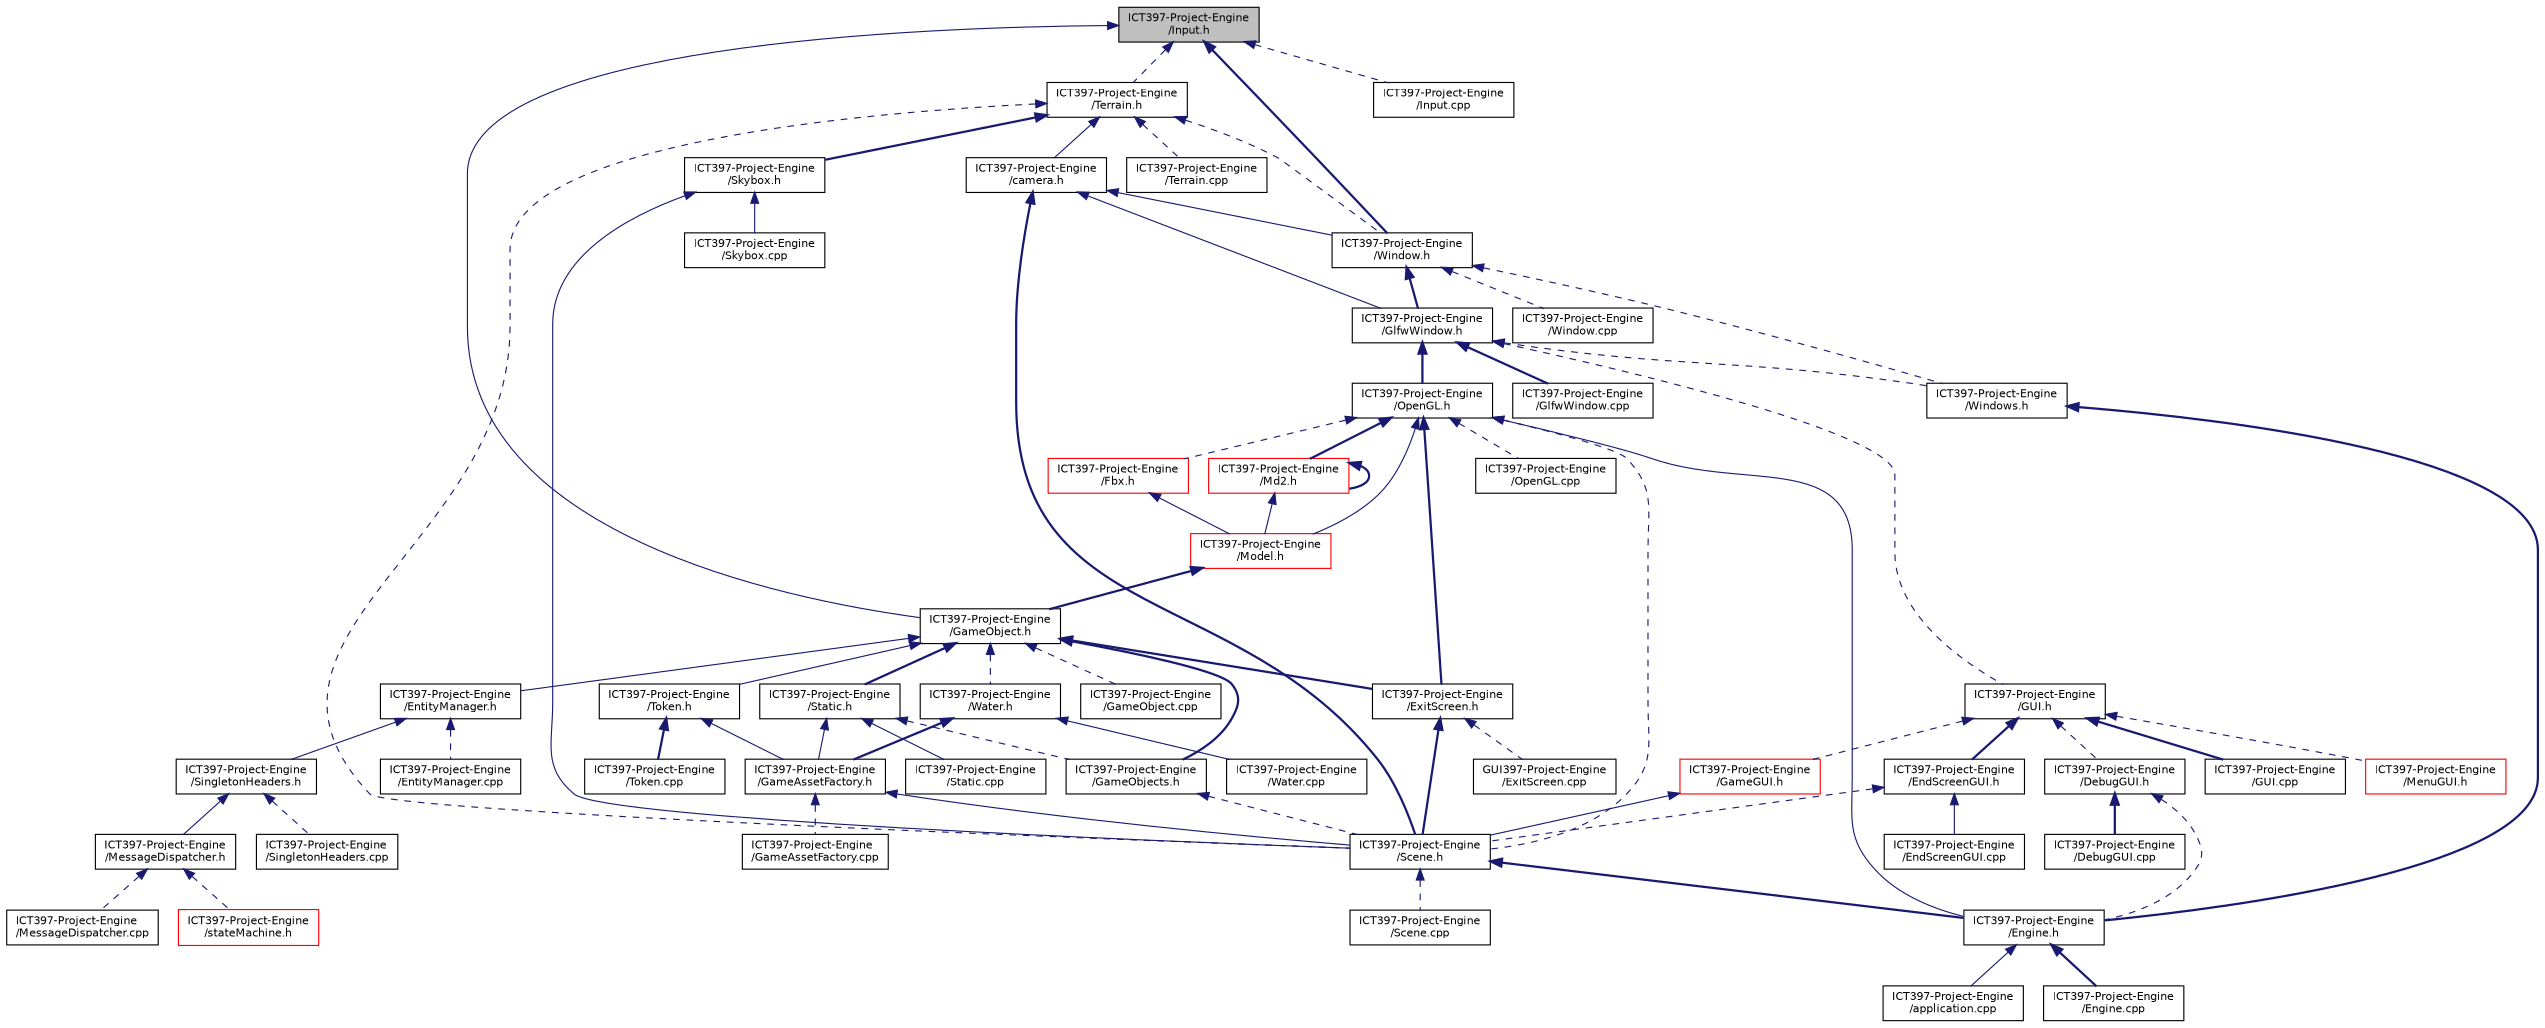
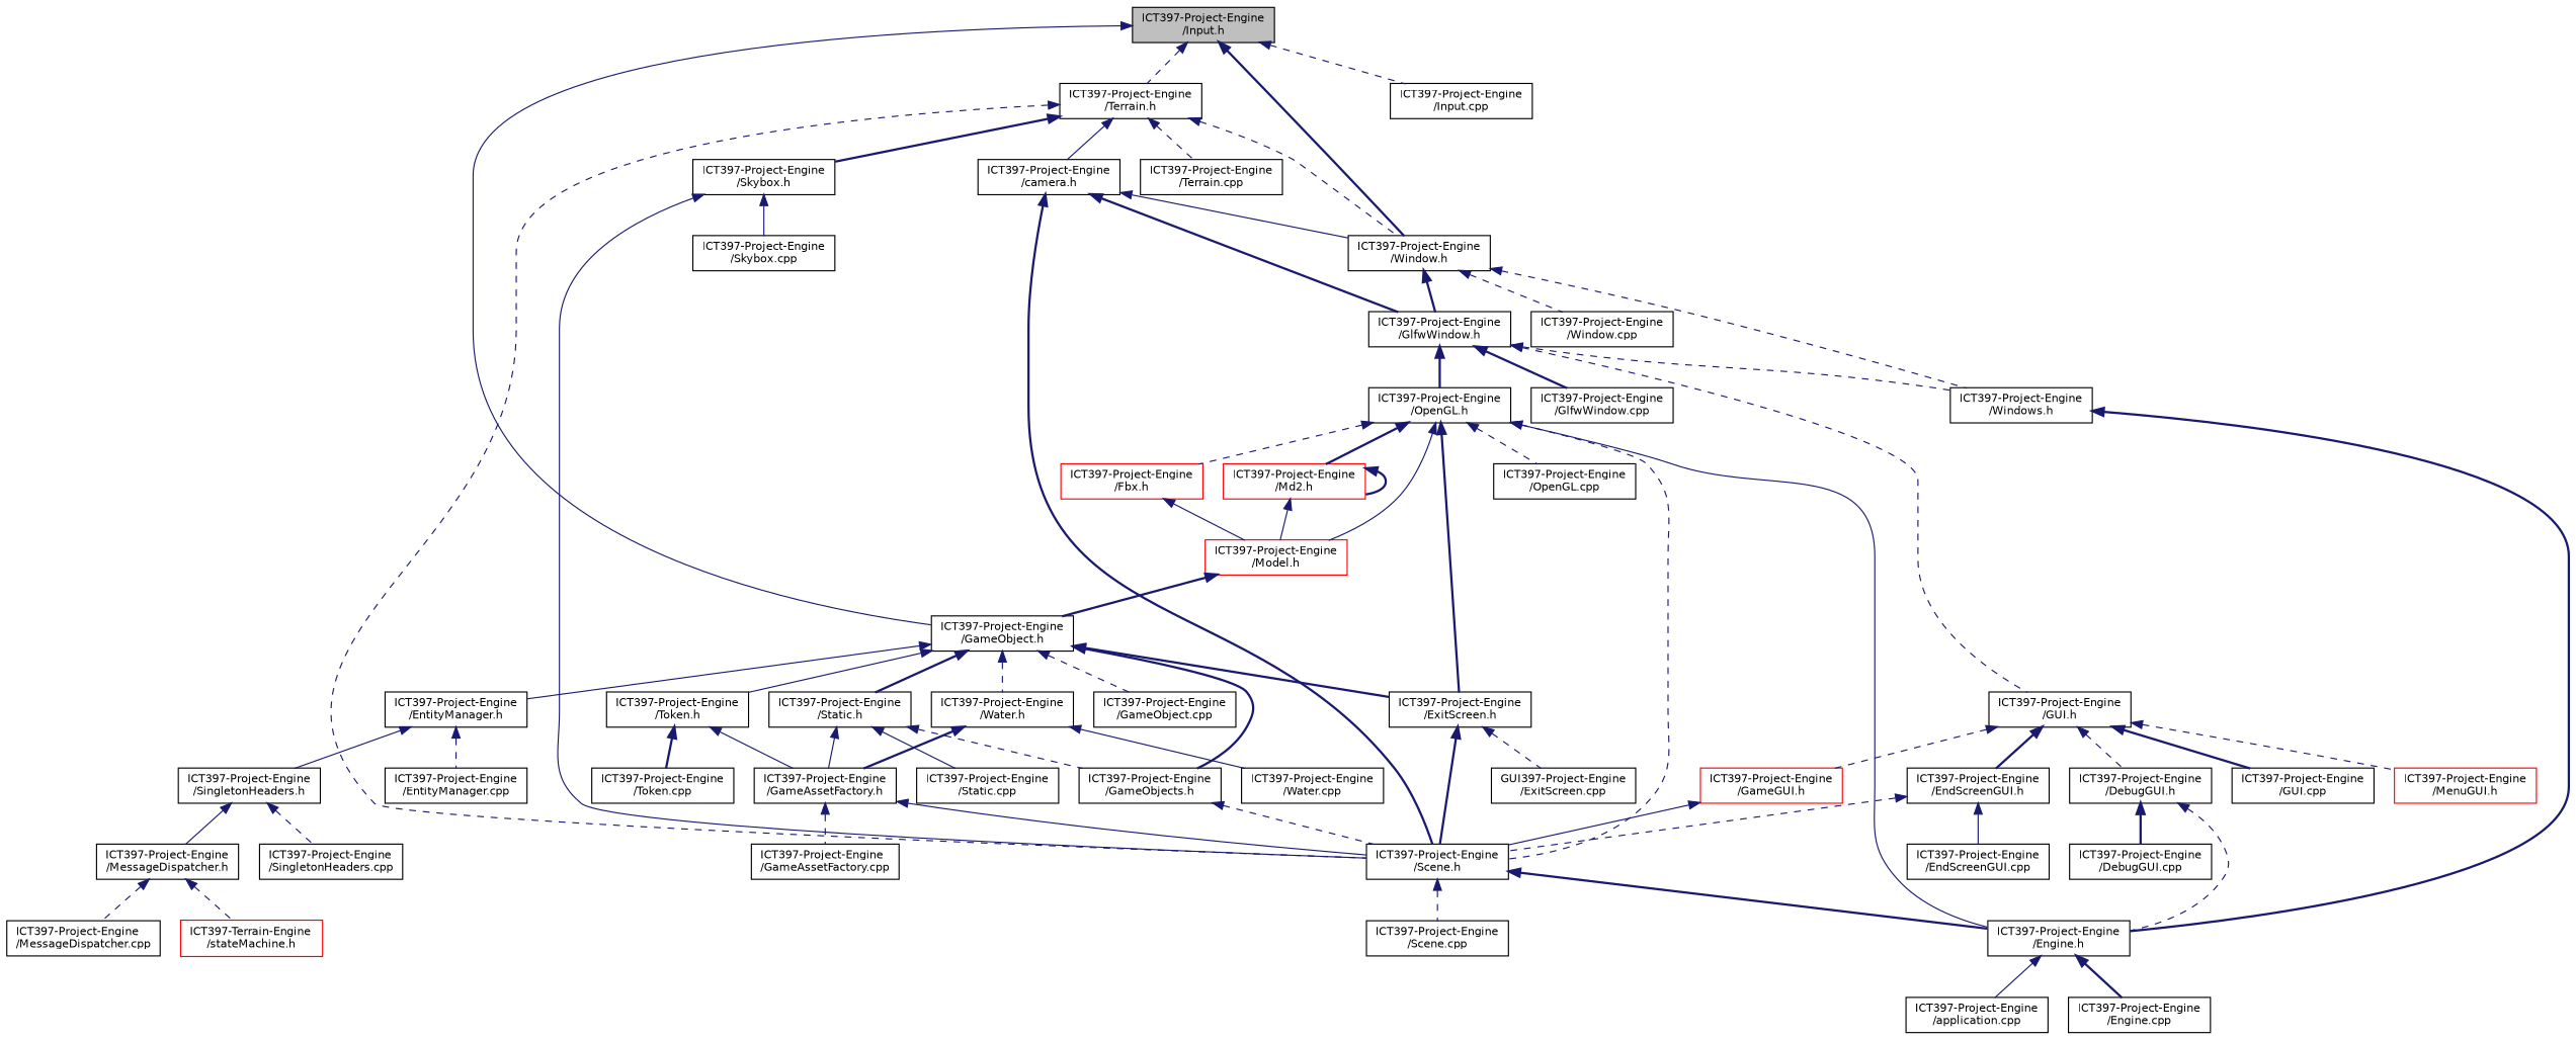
  digraph {
    node [color=black fillcolor=white fontname=Helvetica fontsize=10 shape=record style=filled]
    edge [color=midnightblue dir=back fontname=Helvetica fontsize=10 labelfontname=Helvetica labelfontsize=10 style=dashed]
    n1 [fillcolor=grey75 fontcolor=black height=0.2 label="ICT397-Project-Engine\l/Input.h" width=0.4]
    n2 [height=0.2 label="ICT397-Project-Engine\l/GameObject.h" width=0.4]
    n3 [height=0.2 label="ICT397-Project-Engine\l/Input.cpp" width=0.4]
    n4 [height=0.2 label="ICT397-Project-Engine\l/Terrain.h" width=0.4]
    n5 [height=0.2 label="ICT397-Project-Engine\l/Window.h" width=0.4]
    n6 [height=0.2 label="ICT397-Project-Engine\l/EntityManager.h" width=0.4]
    n7 [height=0.2 label="ICT397-Project-Engine\l/ExitScreen.h" width=0.4]
    n8 [height=0.2 label="ICT397-Project-Engine\l/GameObject.cpp" width=0.4]
    n9 [height=0.2 label="ICT397-Project-Engine\l/GameObjects.h" width=0.4]
    n10 [height=0.2 label="ICT397-Project-Engine\l/Static.h" width=0.4]
    n11 [height=0.2 label="ICT397-Project-Engine\l/Token.h" width=0.4]
    n12 [height=0.2 label="ICT397-Project-Engine\l/Water.h" width=0.4]
    n13 [height=0.2 label="ICT397-Project-Engine\l/Scene.h" width=0.4]
    n14 [height=0.2 label="ICT397-Project-Engine\l/camera.h" width=0.4]
    n15 [height=0.2 label="ICT397-Project-Engine\l/Skybox.h" width=0.4]
    n16 [height=0.2 label="ICT397-Project-Engine\l/Terrain.cpp" width=0.4]
    n17 [height=0.2 label="ICT397-Project-Engine\l/GlfwWindow.h" width=0.4]
    n18 [height=0.2 label="ICT397-Project-Engine\l/Windows.h" width=0.4]
    n19 [height=0.2 label="ICT397-Project-Engine\l/Window.cpp" width=0.4]
    n20 [height=0.2 label="ICT397-Project-Engine\l/EntityManager.cpp" width=0.4]
    n21 [height=0.2 label="ICT397-Project-Engine\l/SingletonHeaders.h" width=0.4]
    n22 [height=0.2 label="GUI397-Project-Engine\l/ExitScreen.cpp" width=0.4]
    n23 [height=0.2 label="ICT397-Project-Engine\l/GameAssetFactory.h" width=0.4]
    n24 [height=0.2 label="ICT397-Project-Engine\l/Static.cpp" width=0.4]
    n25 [height=0.2 label="ICT397-Project-Engine\l/Token.cpp" width=0.4]
    n26 [height=0.2 label="ICT397-Project-Engine\l/Water.cpp" width=0.4]
    n27 [height=0.2 label="ICT397-Project-Engine\l/MessageDispatcher.h" width=0.4]
    n28 [height=0.2 label="ICT397-Project-Engine\l/SingletonHeaders.cpp" width=0.4]
    n29 [height=0.2 label="ICT397-Project-Engine\l/MessageDispatcher.cpp" width=0.4]
-   n30 [color=red height=0.2 label="ICT397-Project-Engine\l/stateMachine.h" width=0.4]
+   n30 [color=red height=0.2 label="ICT397-Terrain-Engine\l/stateMachine.h" width=0.4]
    n31 [height=0.2 label="ICT397-Project-Engine\l/Engine.h" width=0.4]
    n32 [height=0.2 label="ICT397-Project-Engine\l/Scene.cpp" width=0.4]
    n33 [height=0.2 label="ICT397-Project-Engine\l/application.cpp" width=0.4]
    n34 [height=0.2 label="ICT397-Project-Engine\l/Engine.cpp" width=0.4]
    n35 [height=0.2 label="ICT397-Project-Engine\l/GameAssetFactory.cpp" width=0.4]
    n36 [height=0.2 label="ICT397-Project-Engine\l/Skybox.cpp" width=0.4]
    n37 [height=0.2 label="ICT397-Project-Engine\l/GlfwWindow.cpp" width=0.4]
    n38 [height=0.2 label="ICT397-Project-Engine\l/GUI.h" width=0.4]
    n39 [height=0.2 label="ICT397-Project-Engine\l/OpenGL.h" width=0.4]
    n40 [height=0.2 label="ICT397-Project-Engine\l/DebugGUI.h" width=0.4]
    n41 [height=0.2 label="ICT397-Project-Engine\l/EndScreenGUI.h" width=0.4]
    n42 [color=red height=0.2 label="ICT397-Project-Engine\l/GameGUI.h" width=0.4]
    n43 [height=0.2 label="ICT397-Project-Engine\l/GUI.cpp" width=0.4]
    n44 [color=red height=0.2 label="ICT397-Project-Engine\l/MenuGUI.h" width=0.4]
    n45 [color=red height=0.2 label="ICT397-Project-Engine\l/Fbx.h" width=0.4]
    n46 [color=red height=0.2 label="ICT397-Project-Engine\l/Model.h" width=0.4]
    n47 [color=red height=0.2 label="ICT397-Project-Engine\l/Md2.h" width=0.4]
    n48 [height=0.2 label="ICT397-Project-Engine\l/OpenGL.cpp" width=0.4]
    n49 [height=0.2 label="ICT397-Project-Engine\l/DebugGUI.cpp" width=0.4]
    n50 [height=0.2 label="ICT397-Project-Engine\l/EndScreenGUI.cpp" width=0.4]
    n1 -> n2 [style=solid]
    n1 -> n3
    n1 -> n4
    n1 -> n5 [style=bold]
    n2 -> n6 [style=solid]
    n2 -> n7 [style=bold]
    n2 -> n8
    n2 -> n9 [style=bold]
    n2 -> n10 [style=bold]
    n2 -> n11 [style=solid]
    n2 -> n12
    n4 -> n5
    n4 -> n13
    n4 -> n14 [style=solid]
    n4 -> n15 [style=bold]
    n4 -> n16
    n5 -> n17 [style=bold]
    n5 -> n18
    n5 -> n19
    n6 -> n20
    n6 -> n21 [style=solid]
    n7 -> n13 [style=bold]
    n7 -> n22
    n9 -> n13
    n10 -> n9
    n10 -> n23 [style=solid]
    n10 -> n24 [style=solid]
    n11 -> n23 [style=solid]
    n11 -> n25 [style=bold]
    n12 -> n23 [style=bold]
    n12 -> n26 [style=solid]
    n13 -> n31 [style=bold]
    n13 -> n32
    n14 -> n5 [style=solid]
    n14 -> n13 [style=bold]
-   n14 -> n17 [style=solid]
+   n14 -> n17 [style=bold]
    n15 -> n13 [style=solid]
    n15 -> n36 [style=solid]
    n17 -> n18
    n17 -> n37 [style=bold]
    n17 -> n38
    n17 -> n39 [style=bold]
    n18 -> n31 [style=bold]
    n21 -> n27 [style=solid]
    n21 -> n28
    n23 -> n13 [style=solid]
    n23 -> n35
    n27 -> n29
    n27 -> n30
    n31 -> n33 [style=solid]
    n31 -> n34 [style=bold]
    n38 -> n40
    n38 -> n41 [style=bold]
    n38 -> n42
    n38 -> n43 [style=bold]
    n38 -> n44
    n39 -> n7 [style=bold]
    n39 -> n13
    n39 -> n31 [style=solid]
    n39 -> n45
    n39 -> n46 [style=solid]
    n39 -> n47 [style=bold]
    n39 -> n48
    n40 -> n31
    n40 -> n49 [style=bold]
    n41 -> n13
    n41 -> n50 [style=solid]
    n42 -> n13 [style=solid]
    n45 -> n46 [style=solid]
    n46 -> n2 [style=bold]
    n47 -> n46 [style=solid]
    n47 -> n47 [style=bold]
  }
